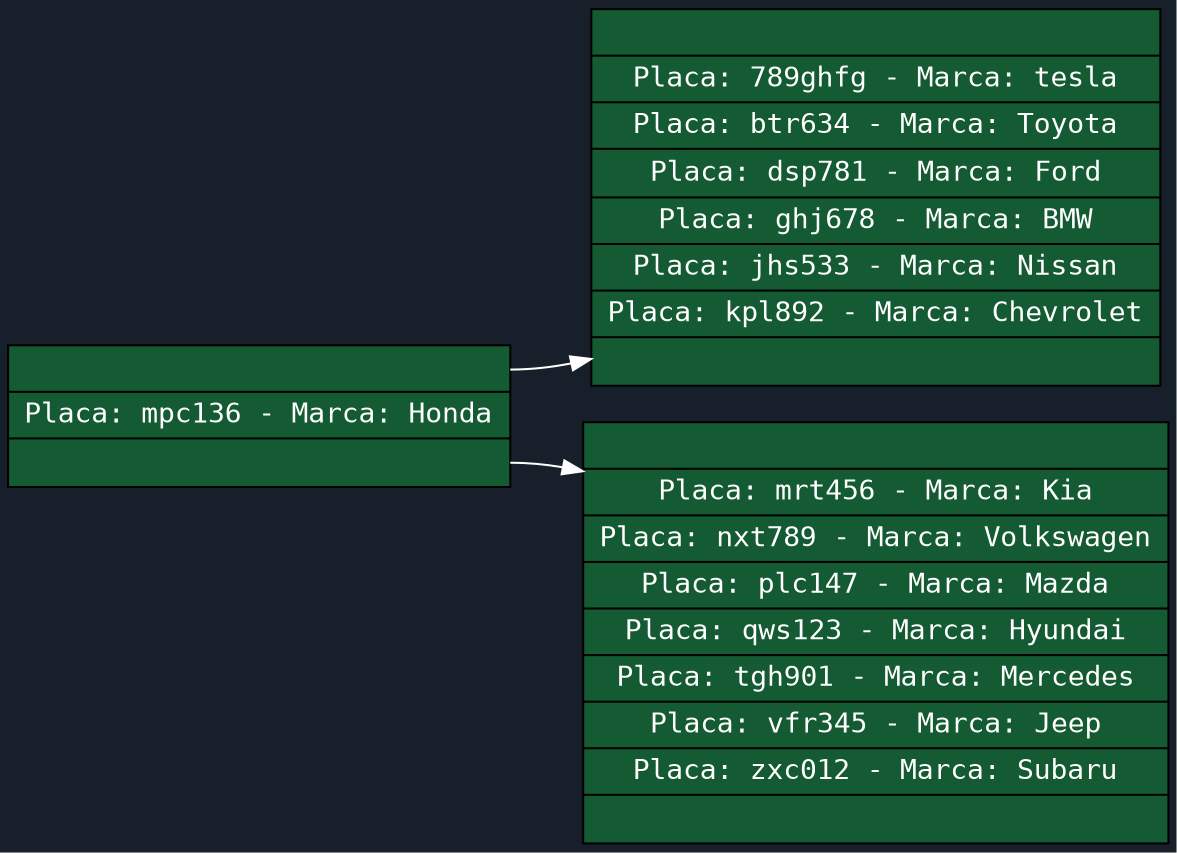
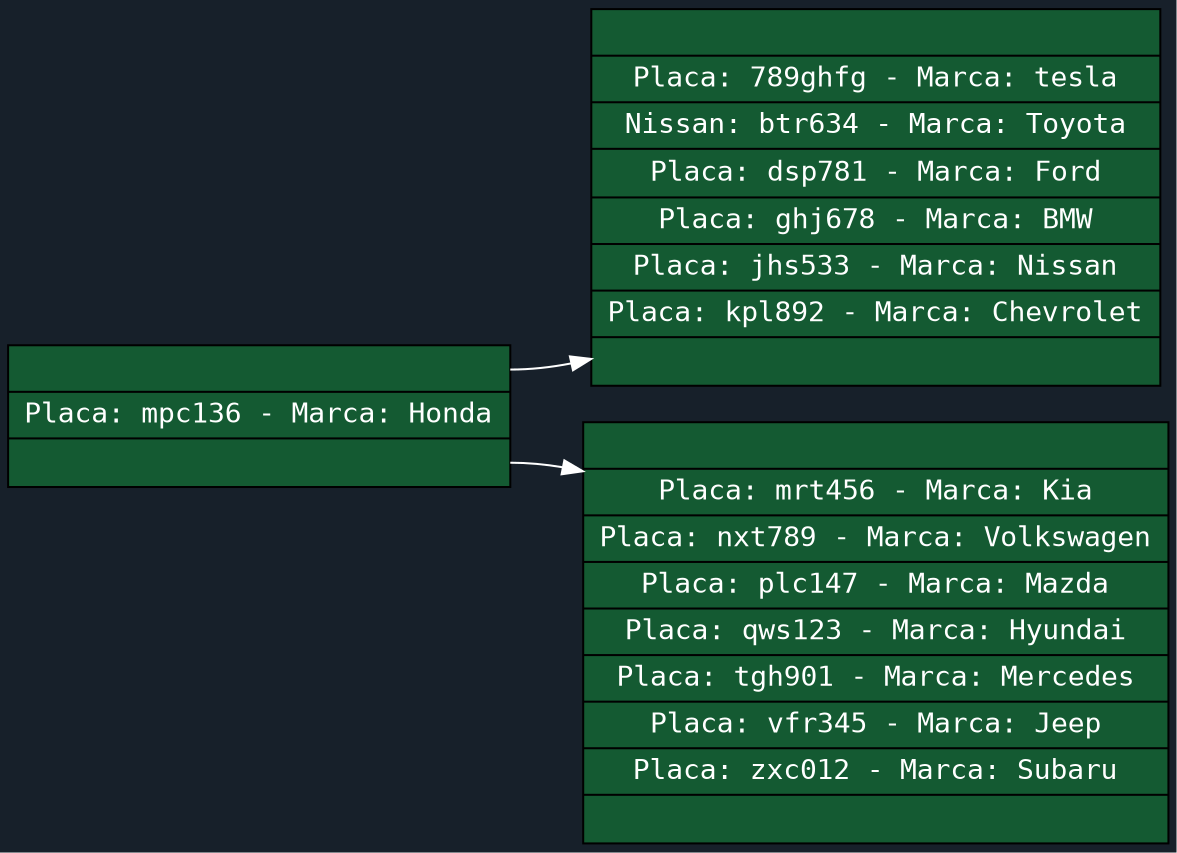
  digraph {
    bgcolor="#17202a"
    rankdir=LR
    fontname="DejaVu Sans Mono"
    node [fillcolor="#145a32" fontcolor=white shape=record style=filled fontname="DejaVu Sans Mono"]
    edge [color=white fontname="DejaVu Sans Mono"]
    n1 [label="<p0> |Placa: mpc136 - Marca: Honda| <p1>"]
-   n2 [label="<p0> |Placa: 789ghfg - Marca: tesla|Placa: btr634 - Marca: Toyota|Placa: dsp781 - Marca: Ford|Placa: ghj678 - Marca: BMW|Placa: jhs533 - Marca: Nissan|Placa: kpl892 - Marca: Chevrolet| <p6>"]
+   n2 [label="<p0> |Placa: 789ghfg - Marca: tesla|Nissan: btr634 - Marca: Toyota|Placa: dsp781 - Marca: Ford|Placa: ghj678 - Marca: BMW|Placa: jhs533 - Marca: Nissan|Placa: kpl892 - Marca: Chevrolet| <p6>"]
    n3 [label="<p0> |Placa: mrt456 - Marca: Kia|Placa: nxt789 - Marca: Volkswagen|Placa: plc147 - Marca: Mazda|Placa: qws123 - Marca: Hyundai|Placa: tgh901 - Marca: Mercedes|Placa: vfr345 - Marca: Jeep|Placa: zxc012 - Marca: Subaru| <p7>"]
    n1 -> n2 [tailport=p0]
    n1 -> n3 [tailport=p1]
  }
